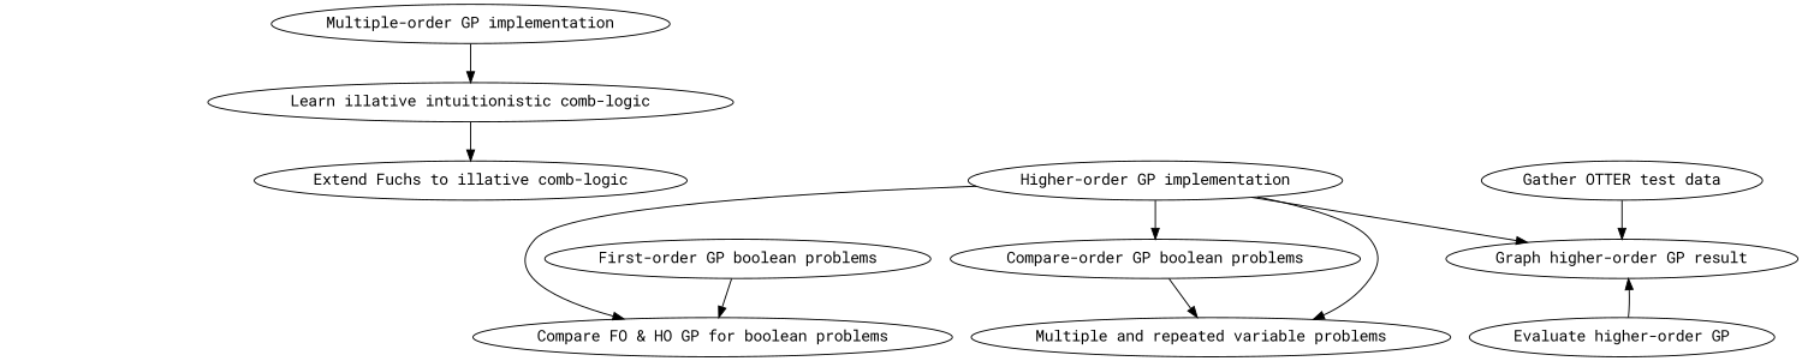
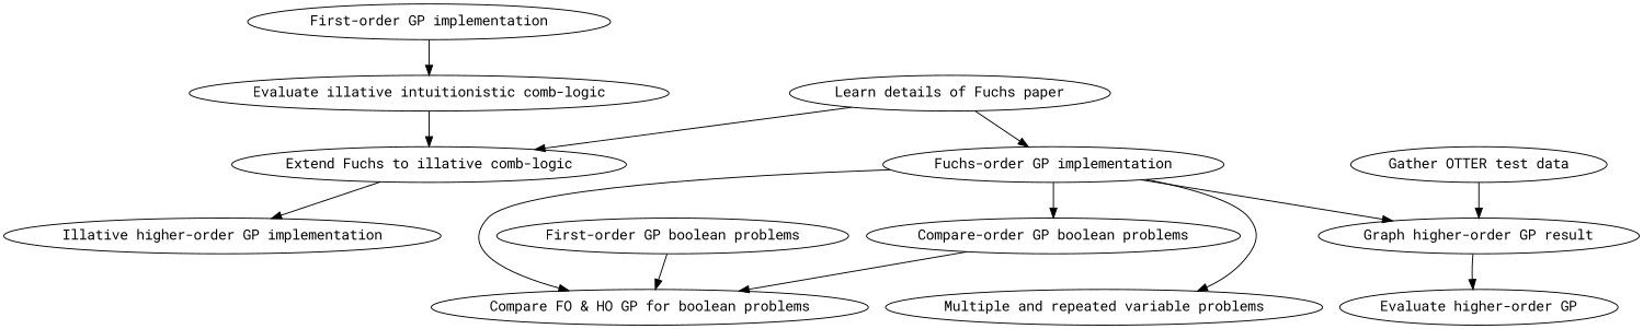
  digraph {
    fontname="Roboto Mono"
    node [fontname="Roboto Mono"]
    edge [fontname="Roboto Mono"]
-   "First-order GP implementation" [label="Multiple-order GP implementation"]
-   "Learn illative intuitionistic comb-logic"
+   "First-order GP implementation"
+   "Learn illative intuitionistic comb-logic" [label="Evaluate illative intuitionistic comb-logic"]
    "First-order GP boolean problems"
    "Compare FO & HO GP for boolean problems"
-   "Higher-order GP implementation"
+   "Learn details of Fuchs paper"
+   "Higher-order GP implementation" [label="Fuchs-order GP implementation"]
    "Extend Fuchs to illative comb-logic"
    n8 [label="Compare-order GP boolean problems"]
    "Graph higher-order GP result"
    "Multiple and repeated variable problems"
+   "Illative higher-order GP implementation"
    "Evaluate higher-order GP"
    "Gather OTTER test data"
    "First-order GP implementation" -> "Learn illative intuitionistic comb-logic"
    "Learn illative intuitionistic comb-logic" -> "Extend Fuchs to illative comb-logic"
    "First-order GP boolean problems" -> "Compare FO & HO GP for boolean problems"
+   "Learn details of Fuchs paper" -> "Higher-order GP implementation"
+   "Learn details of Fuchs paper" -> "Extend Fuchs to illative comb-logic"
    "Higher-order GP implementation" -> "Compare FO & HO GP for boolean problems"
    "Higher-order GP implementation" -> n8
    "Higher-order GP implementation" -> "Graph higher-order GP result"
    "Higher-order GP implementation" -> "Multiple and repeated variable problems"
-   n8 -> "Multiple and repeated variable problems"
-   "Evaluate higher-order GP" -> "Graph higher-order GP result"
+   "Extend Fuchs to illative comb-logic" -> "Illative higher-order GP implementation"
+   n8 -> "Compare FO & HO GP for boolean problems"
+   "Graph higher-order GP result" -> "Evaluate higher-order GP"
    "Gather OTTER test data" -> "Graph higher-order GP result"
  }
